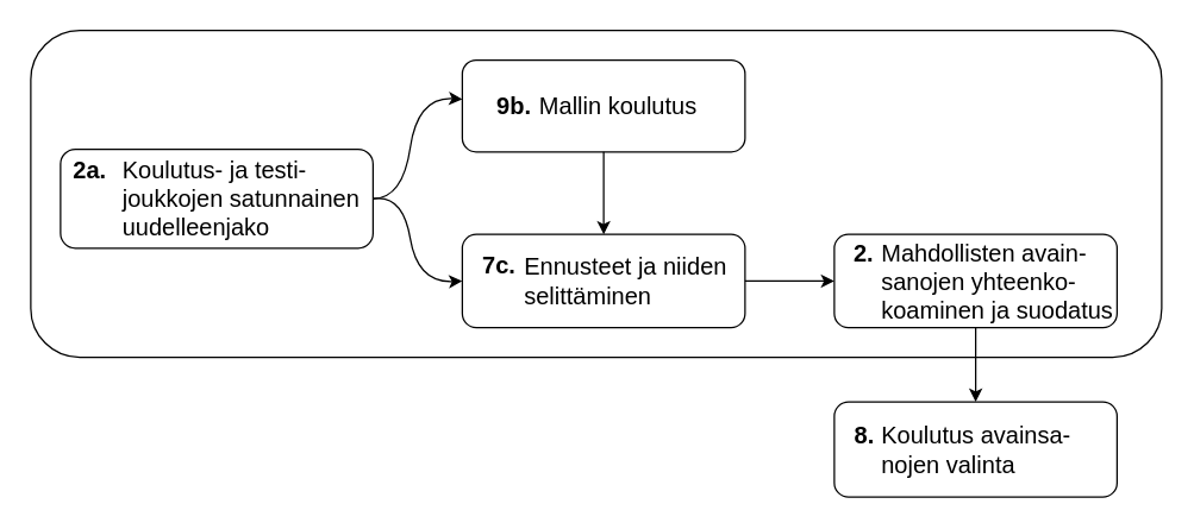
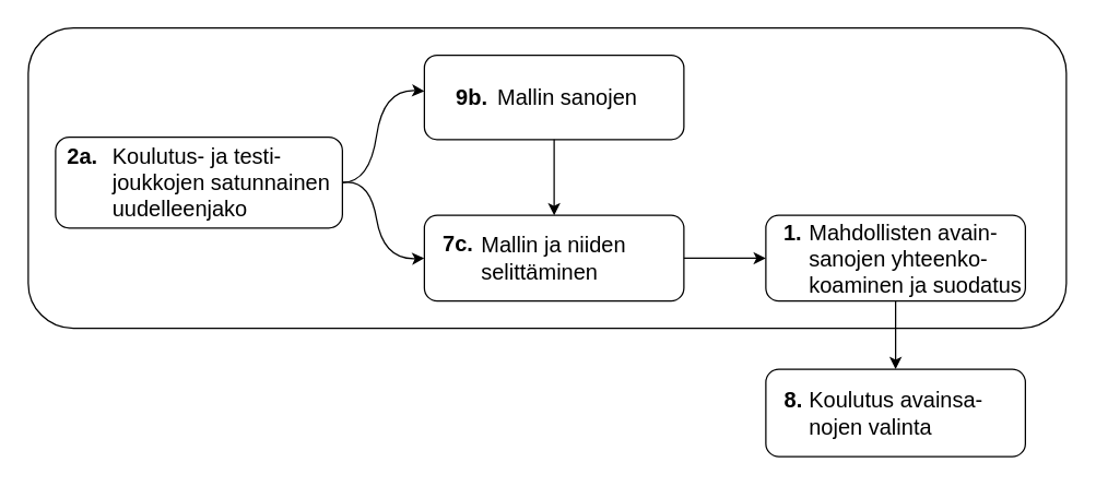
  <mxCell id="0" />
  <mxCell id="1" parent="0" />
  <mxCell id="2" value="" style="rounded=1;whiteSpace=wrap;html=1;fillColor=none;container=0;" vertex="1" parent="1"><mxGeometry x="20" y="20" width="760" height="220" as="geometry" /></mxCell>
  <mxCell id="3" value="" style="rounded=1;whiteSpace=wrap;html=1;container=0;" vertex="1" parent="1"><mxGeometry x="40" y="100" width="210" height="66.5" as="geometry" /></mxCell>
  <mxCell id="4" value="" style="rounded=1;whiteSpace=wrap;html=1;container=0;" vertex="1" parent="1"><mxGeometry x="310" y="40" width="190" height="61.75" as="geometry" /></mxCell>
  <mxCell id="5" value="" style="rounded=1;whiteSpace=wrap;html=1;container=0;" vertex="1" parent="1"><mxGeometry x="310" y="157.25" width="190" height="62.75" as="geometry" /></mxCell>
  <mxCell id="6" style="edgeStyle=orthogonalEdgeStyle;rounded=0;orthogonalLoop=1;jettySize=auto;html=1;exitX=0.5;exitY=1;exitDx=0;exitDy=0;entryX=0.5;entryY=0;entryDx=0;entryDy=0;" edge="1" parent="1" source="4" target="5"><mxGeometry relative="1" as="geometry" /></mxCell>
  <mxCell id="7" value="" style="rounded=1;whiteSpace=wrap;html=1;container=0;" vertex="1" parent="1"><mxGeometry x="560" y="157.25" width="190" height="62.75" as="geometry" /></mxCell>
  <mxCell id="8" style="edgeStyle=orthogonalEdgeStyle;rounded=0;orthogonalLoop=1;jettySize=auto;html=1;exitX=1;exitY=0.5;exitDx=0;exitDy=0;entryX=0;entryY=0.5;entryDx=0;entryDy=0;" edge="1" parent="1" source="5" target="7"><mxGeometry relative="1" as="geometry" /></mxCell>
  <mxCell id="9" value="" style="curved=1;endArrow=classic;html=1;rounded=0;exitX=1;exitY=0.5;exitDx=0;exitDy=0;" edge="1" parent="1" source="3" target="4"><mxGeometry width="50" height="50" relative="1" as="geometry"><mxPoint x="240" y="130" as="sourcePoint" /><mxPoint x="530" y="92.5" as="targetPoint" /><Array as="points"><mxPoint x="270" y="133" /><mxPoint x="280" y="64.75" /></Array></mxGeometry></mxCell>
  <mxCell id="10" value="" style="curved=1;endArrow=classic;html=1;rounded=0;exitX=1;exitY=0.5;exitDx=0;exitDy=0;entryX=0;entryY=0.5;entryDx=0;entryDy=0;" edge="1" parent="1" source="3" target="5"><mxGeometry width="50" height="50" relative="1" as="geometry"><mxPoint x="220" y="259" as="sourcePoint" /><mxPoint x="320" y="194.25" as="targetPoint" /><Array as="points"><mxPoint x="270" y="130" /><mxPoint x="280" y="190" /></Array></mxGeometry></mxCell>
  <mxCell id="11" value="" style="rounded=1;whiteSpace=wrap;html=1;container=0;" vertex="1" parent="1"><mxGeometry x="560" y="270" width="190" height="64" as="geometry" /></mxCell>
  <mxCell id="12" style="edgeStyle=orthogonalEdgeStyle;rounded=0;orthogonalLoop=1;jettySize=auto;html=1;exitX=0.5;exitY=1;exitDx=0;exitDy=0;entryX=0.5;entryY=0;entryDx=0;entryDy=0;" edge="1" parent="1" source="7" target="11"><mxGeometry relative="1" as="geometry" /></mxCell>
  <mxCell id="13" value="&lt;div style=&quot;font-size: 15px;&quot; align=&quot;left&quot;&gt;&lt;font style=&quot;font-size: 15px;&quot;&gt;&lt;font style=&quot;font-size: 15px;&quot;&gt;&lt;font style=&quot;font-size: 15px;&quot;&gt;&lt;font style=&quot;font-size: 16px;&quot;&gt;Koulutus- ja testi- joukkojen satunnainen uudelleenjako&lt;/font&gt;&lt;/font&gt;&lt;/font&gt;&lt;/font&gt;&lt;/div&gt;" style="text;html=1;strokeColor=none;fillColor=none;align=left;verticalAlign=middle;whiteSpace=wrap;rounded=0;strokeWidth=3;container=0;" vertex="1" parent="1"><mxGeometry x="80" y="119.37" width="170" height="27.75" as="geometry" /></mxCell>
  <mxCell id="14" value="&lt;font style=&quot;font-size: 15px;&quot;&gt;&lt;b&gt;&lt;font style=&quot;font-size: 15px;&quot;&gt;&lt;font style=&quot;font-size: 16px;&quot;&gt;2a.&lt;/font&gt;&lt;/font&gt;&lt;/b&gt;&lt;/font&gt;" style="text;html=1;strokeColor=none;fillColor=none;align=center;verticalAlign=middle;whiteSpace=wrap;rounded=0;fontSize=12;container=0;" vertex="1" parent="1"><mxGeometry x="30" y="100" width="60" height="28.25" as="geometry" /></mxCell>
  <mxCell id="15" value="&lt;font style=&quot;font-size: 16px;&quot;&gt;&lt;b style=&quot;font-size: 16px;&quot;&gt;&lt;font style=&quot;font-size: 16px;&quot;&gt;9b.&lt;/font&gt;&lt;/b&gt;&lt;/font&gt;" style="text;html=1;strokeColor=none;fillColor=none;align=center;verticalAlign=middle;whiteSpace=wrap;rounded=0;fontSize=16;container=0;" vertex="1" parent="1"><mxGeometry x="320" y="55.87" width="50" height="30" as="geometry" /></mxCell>
  <mxCell id="16" value="&lt;font style=&quot;font-size: 15px;&quot;&gt;&lt;b&gt;&lt;font style=&quot;font-size: 15px;&quot;&gt;&lt;font style=&quot;font-size: 16px;&quot;&gt;7c.&lt;/font&gt;&lt;/font&gt;&lt;/b&gt;&lt;/font&gt;" style="text;html=1;strokeColor=none;fillColor=none;align=center;verticalAlign=middle;whiteSpace=wrap;rounded=0;fontSize=12;container=0;" vertex="1" parent="1"><mxGeometry x="310" y="166.5" width="50" height="23.63" as="geometry" /></mxCell>
- <mxCell id="17" value="&lt;font style=&quot;font-size: 15px;&quot;&gt;&lt;b&gt;&lt;font style=&quot;font-size: 15px;&quot;&gt;&lt;font style=&quot;font-size: 16px;&quot;&gt;2.&lt;/font&gt;&lt;/font&gt;&lt;/b&gt;&lt;/font&gt;" style="text;html=1;strokeColor=none;fillColor=none;align=center;verticalAlign=middle;whiteSpace=wrap;rounded=0;fontSize=12;strokeWidth=1;container=0;" vertex="1" parent="1"><mxGeometry x="555" y="160" width="50" height="20" as="geometry" /></mxCell>
+ <mxCell id="17" value="&lt;font style=&quot;font-size: 15px;&quot;&gt;&lt;b&gt;&lt;font style=&quot;font-size: 15px;&quot;&gt;&lt;font style=&quot;font-size: 16px;&quot;&gt;1.&lt;/font&gt;&lt;/font&gt;&lt;/b&gt;&lt;/font&gt;" style="text;html=1;strokeColor=none;fillColor=none;align=center;verticalAlign=middle;whiteSpace=wrap;rounded=0;fontSize=12;strokeWidth=1;container=0;" vertex="1" parent="1"><mxGeometry x="555" y="160" width="50" height="20" as="geometry" /></mxCell>
  <mxCell id="18" value="&lt;font style=&quot;font-size: 15px;&quot;&gt;&lt;b&gt;&lt;font style=&quot;font-size: 15px;&quot;&gt;&lt;font style=&quot;font-size: 16px;&quot;&gt;8.&lt;/font&gt;&lt;/font&gt;&lt;/b&gt;&lt;/font&gt;" style="text;html=1;strokeColor=none;fillColor=none;align=center;verticalAlign=middle;whiteSpace=wrap;rounded=0;fontSize=12;container=0;" vertex="1" parent="1"><mxGeometry x="547.5" y="287" width="65" height="10" as="geometry" /></mxCell>
- <mxCell id="19" value="&lt;font style=&quot;font-size: 15px;&quot;&gt;&lt;font style=&quot;font-size: 16px;&quot;&gt;Mallin koulutus&lt;/font&gt;&lt;/font&gt;" style="text;html=1;strokeColor=none;fillColor=none;align=center;verticalAlign=middle;whiteSpace=wrap;rounded=0;fontSize=14;container=0;" vertex="1" parent="1"><mxGeometry x="350" y="55.87" width="130" height="30" as="geometry" /></mxCell>
- <mxCell id="20" value="&lt;div style=&quot;font-size: 15px;&quot; align=&quot;left&quot;&gt;&lt;font style=&quot;font-size: 15px;&quot;&gt;&lt;font style=&quot;font-size: 16px;&quot;&gt;Ennusteet ja niiden selittäminen&lt;/font&gt;&lt;/font&gt;&lt;/div&gt;" style="text;html=1;strokeColor=none;fillColor=none;align=left;verticalAlign=middle;whiteSpace=wrap;rounded=0;fontSize=14;container=0;" vertex="1" parent="1"><mxGeometry x="350" y="173.63" width="146" height="30" as="geometry" /></mxCell>
+ <mxCell id="19" value="&lt;font style=&quot;font-size: 15px;&quot;&gt;&lt;font style=&quot;font-size: 16px;&quot;&gt;Mallin sanojen&lt;/font&gt;&lt;/font&gt;" style="text;html=1;strokeColor=none;fillColor=none;align=center;verticalAlign=middle;whiteSpace=wrap;rounded=0;fontSize=14;container=0;" vertex="1" parent="1"><mxGeometry x="350" y="55.87" width="130" height="30" as="geometry" /></mxCell>
+ <mxCell id="20" value="&lt;div style=&quot;font-size: 15px;&quot; align=&quot;left&quot;&gt;&lt;font style=&quot;font-size: 15px;&quot;&gt;&lt;font style=&quot;font-size: 16px;&quot;&gt;Mallin ja niiden selittäminen&lt;/font&gt;&lt;/font&gt;&lt;/div&gt;" style="text;html=1;strokeColor=none;fillColor=none;align=left;verticalAlign=middle;whiteSpace=wrap;rounded=0;fontSize=14;container=0;" vertex="1" parent="1"><mxGeometry x="350" y="173.63" width="146" height="30" as="geometry" /></mxCell>
  <mxCell id="21" value="&lt;div style=&quot;font-size: 15px;&quot; align=&quot;left&quot;&gt;&lt;font style=&quot;font-size: 15px;&quot;&gt;&lt;font style=&quot;font-size: 16px;&quot;&gt;Mahdollisten avain- sanojen yhteenko- koaminen ja suodatus&lt;/font&gt;&lt;/font&gt;&lt;/div&gt;" style="text;html=1;strokeColor=none;fillColor=none;align=left;verticalAlign=middle;whiteSpace=wrap;rounded=0;fontSize=14;container=0;" vertex="1" parent="1"><mxGeometry x="590" y="173.63" width="160" height="30" as="geometry" /></mxCell>
  <mxCell id="22" value="&lt;font style=&quot;font-size: 15px;&quot;&gt;&lt;font style=&quot;font-size: 16px;&quot;&gt;Koulutus avainsa- nojen valinta&lt;/font&gt;&lt;/font&gt;" style="text;html=1;strokeColor=none;fillColor=none;align=left;verticalAlign=middle;whiteSpace=wrap;rounded=0;fontSize=14;container=0;" vertex="1" parent="1"><mxGeometry x="590" y="287" width="150" height="30" as="geometry" /></mxCell>
